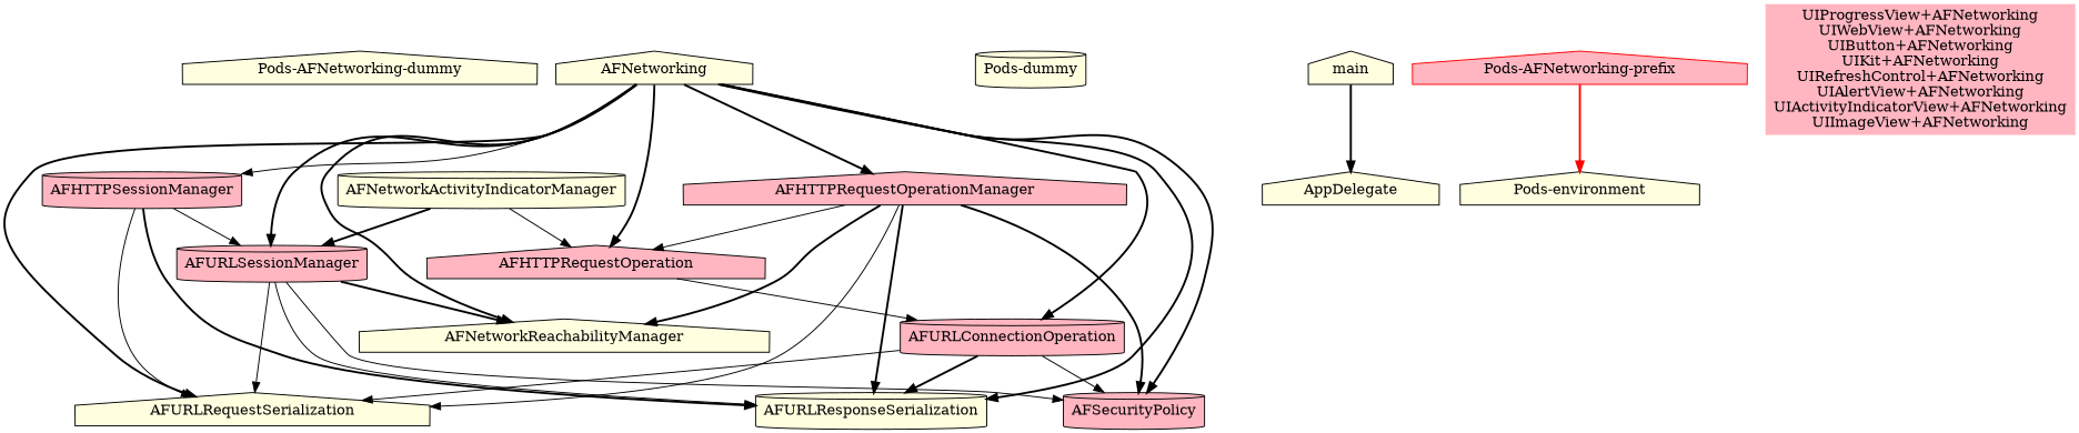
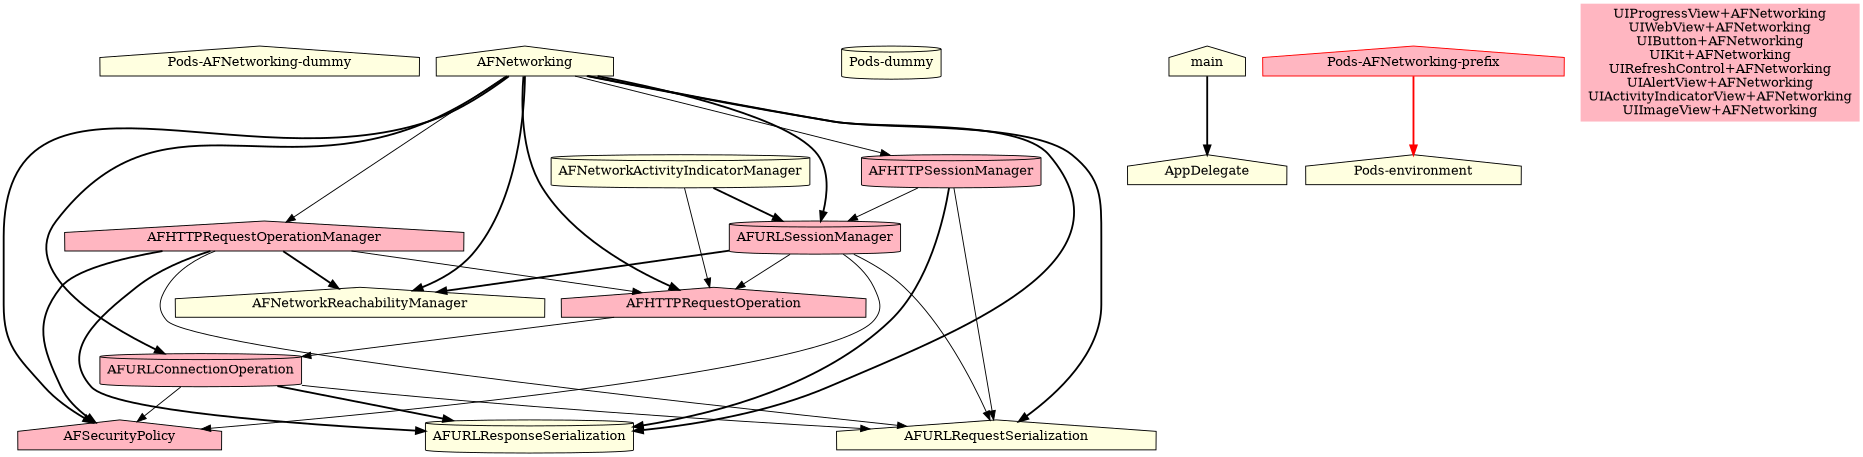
  digraph {
    node [fillcolor=lightyellow shape=house style=filled]
    edge [style=bold]
    "Pods-AFNetworking-dummy"
    AFURLResponseSerialization [shape=cylinder]
    AFNetworkActivityIndicatorManager [shape=cylinder]
    AFURLSessionManager [fillcolor=lightpink shape=cylinder]
    AFHTTPRequestOperation [fillcolor=lightpink]
    AFNetworkReachabilityManager
    AFURLRequestSerialization
-   AFSecurityPolicy [fillcolor=lightpink shape=cylinder]
+   AFSecurityPolicy [fillcolor=lightpink]
    AFURLConnectionOperation [fillcolor=lightpink shape=cylinder]
    AFNetworking
    AFHTTPSessionManager [fillcolor=lightpink shape=cylinder]
    AFHTTPRequestOperationManager [fillcolor=lightpink]
    "Pods-dummy" [shape=cylinder]
    main
    AppDelegate
    "Pods-AFNetworking-prefix" [color=red fillcolor=lightpink]
    "Pods-environment"
    n18 [fillcolor=lightpink label="UIProgressView+AFNetworking\nUIWebView+AFNetworking\nUIButton+AFNetworking\nUIKit+AFNetworking\nUIRefreshControl+AFNetworking\nUIAlertView+AFNetworking\nUIActivityIndicatorView+AFNetworking\nUIImageView+AFNetworking" shape=plaintext]
    AFNetworkActivityIndicatorManager -> AFURLSessionManager
    AFNetworkActivityIndicatorManager -> AFHTTPRequestOperation [style=solid]
-   AFURLSessionManager -> AFURLResponseSerialization [style=solid]
+   AFURLSessionManager -> AFHTTPRequestOperation [style=solid]
    AFURLSessionManager -> AFNetworkReachabilityManager
    AFURLSessionManager -> AFURLRequestSerialization [style=solid]
    AFURLSessionManager -> AFSecurityPolicy [style=solid]
    AFHTTPRequestOperation -> AFURLConnectionOperation [style=solid]
    AFURLConnectionOperation -> AFURLResponseSerialization
    AFURLConnectionOperation -> AFURLRequestSerialization [style=solid]
    AFURLConnectionOperation -> AFSecurityPolicy [style=solid]
    AFNetworking -> AFURLResponseSerialization
    AFNetworking -> AFURLSessionManager
    AFNetworking -> AFHTTPRequestOperation
    AFNetworking -> AFNetworkReachabilityManager
    AFNetworking -> AFURLRequestSerialization
    AFNetworking -> AFSecurityPolicy
    AFNetworking -> AFURLConnectionOperation
    AFNetworking -> AFHTTPSessionManager [style=solid]
-   AFNetworking -> AFHTTPRequestOperationManager
+   AFNetworking -> AFHTTPRequestOperationManager [style=solid]
    AFHTTPSessionManager -> AFURLResponseSerialization
    AFHTTPSessionManager -> AFURLSessionManager [style=solid]
    AFHTTPSessionManager -> AFURLRequestSerialization [style=solid]
    AFHTTPRequestOperationManager -> AFURLResponseSerialization
    AFHTTPRequestOperationManager -> AFHTTPRequestOperation [style=solid]
    AFHTTPRequestOperationManager -> AFNetworkReachabilityManager
    AFHTTPRequestOperationManager -> AFURLRequestSerialization [style=solid]
    AFHTTPRequestOperationManager -> AFSecurityPolicy
    main -> AppDelegate
    "Pods-AFNetworking-prefix" -> "Pods-environment" [color=red]
  }
